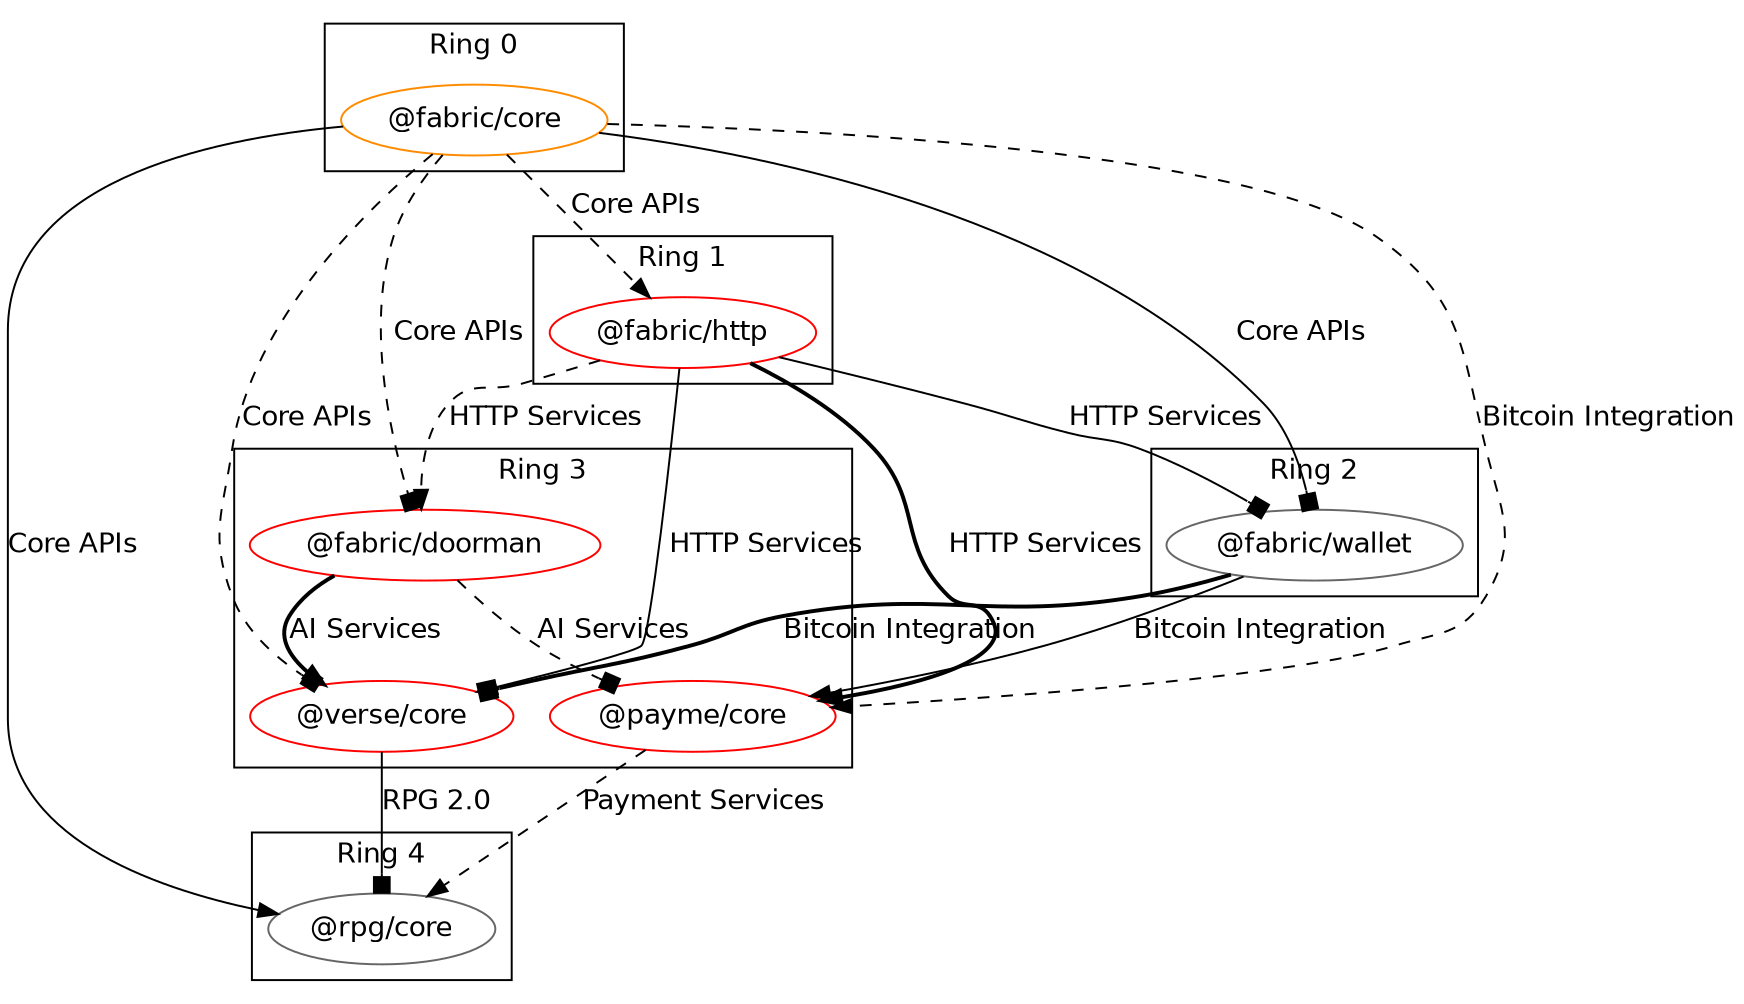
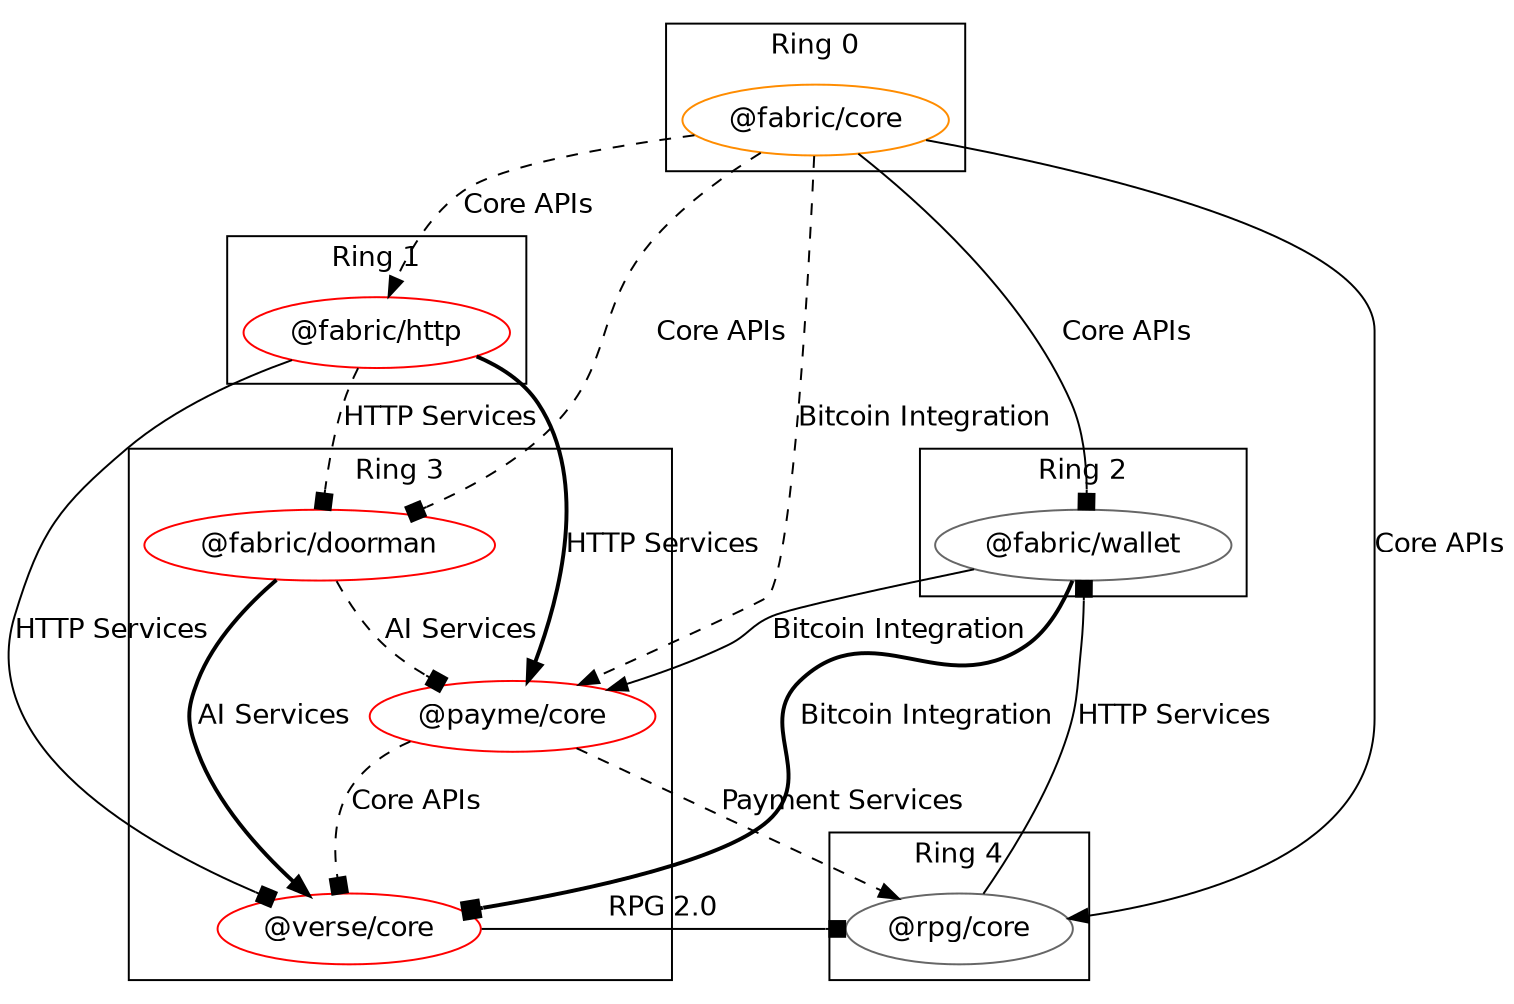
  digraph {
    fontname="DejaVu Sans"
    node [color=red fontname="DejaVu Sans"]
    edge [arrowhead=normal fontname="DejaVu Sans" style=dashed]
    "@fabric/core" [color=darkorange]
    "@fabric/http"
    "@fabric/wallet" [color=gray40]
    "@fabric/doorman"
    "@payme/core"
    "@verse/core"
    "@rpg/core" [color=gray40]
    subgraph cluster_1 {
      label="Ring 0"
      "@fabric/core"
    }
    subgraph cluster_2 {
      label="Ring 1"
      "@fabric/http"
    }
    subgraph cluster_3 {
      label="Ring 2"
      "@fabric/wallet"
    }
    subgraph cluster_4 {
      label="Ring 3"
      "@fabric/doorman"
      "@payme/core"
      "@verse/core"
    }
    subgraph cluster_5 {
      label="Ring 4"
      "@rpg/core"
    }
    "@fabric/core" -> "@fabric/http" [label="Core APIs"]
    "@fabric/core" -> "@fabric/wallet" [arrowhead=box label="Core APIs" style=solid]
    "@fabric/core" -> "@fabric/doorman" [arrowhead=box label="Core APIs"]
    "@fabric/core" -> "@payme/core" [label="Bitcoin Integration"]
-   "@fabric/core" -> "@verse/core" [arrowhead=box label="Core APIs"]
+   "@payme/core" -> "@verse/core" [arrowhead=box label="Core APIs"]
    "@fabric/core" -> "@rpg/core" [label="Core APIs" style=solid]
-   "@fabric/http" -> "@fabric/wallet" [arrowhead=box label="HTTP Services" style=solid]
-   "@fabric/http" -> "@fabric/doorman" [label="HTTP Services"]
+   "@rpg/core" -> "@fabric/wallet" [arrowhead=box label="HTTP Services" style=solid]
+   "@fabric/http" -> "@fabric/doorman" [arrowhead=box label="HTTP Services"]
    "@fabric/http" -> "@payme/core" [label="HTTP Services" style=bold]
-   "@fabric/http" -> "@verse/core" [label="HTTP Services" style=solid]
+   "@fabric/http" -> "@verse/core" [arrowhead=box label="HTTP Services" style=solid]
    "@fabric/wallet" -> "@payme/core" [label="Bitcoin Integration" style=solid]
    "@fabric/wallet" -> "@verse/core" [arrowhead=box label="Bitcoin Integration" style=bold]
    "@fabric/doorman" -> "@payme/core" [arrowhead=box label="AI Services"]
    "@fabric/doorman" -> "@verse/core" [label="AI Services" style=bold]
    "@payme/core" -> "@rpg/core" [label="Payment Services"]
    "@verse/core" -> "@rpg/core" [arrowhead=box label="RPG 2.0" style=solid]
  }
